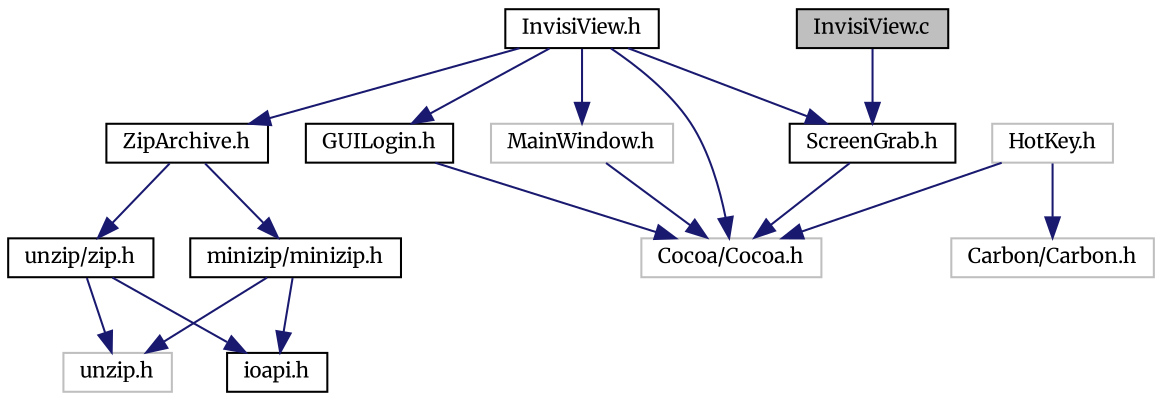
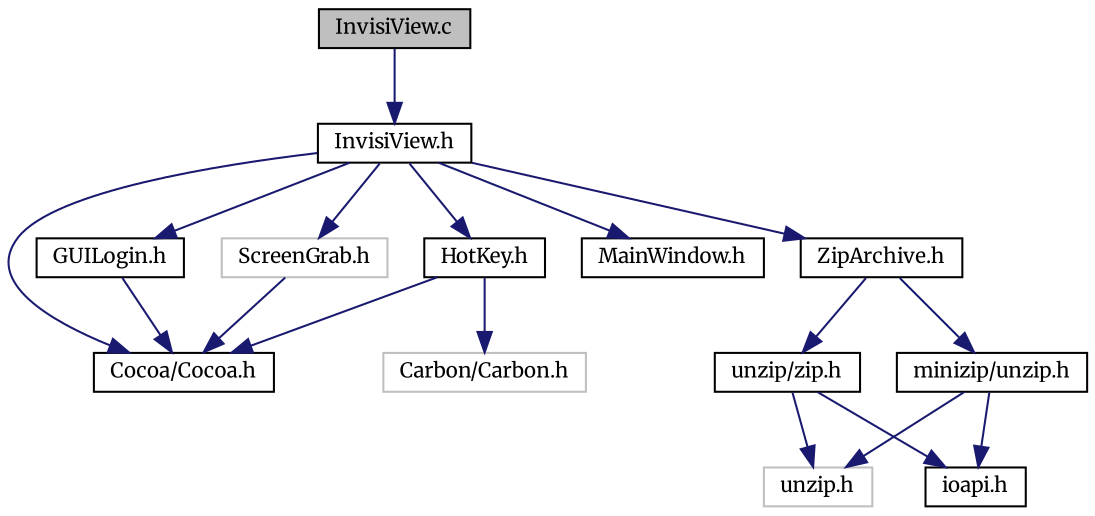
  digraph {
    fontname=Merriweather
    node [color=black fillcolor=white fontname=Merriweather fontsize=10 shape=record style=filled]
    edge [color=midnightblue fontname=Merriweather fontsize=10 labelfontname="FreeSans.ttf" labelfontsize=10 style=solid]
    n1 [fillcolor=grey75 fontcolor=black height=0.2 label="InvisiView.c" width=0.4]
    n2 [height=0.2 label="InvisiView.h" width=0.4]
    n3 [height=0.2 label="GUILogin.h" width=0.4]
-   n4 [color=grey75 height=0.2 label="Cocoa/Cocoa.h" width=0.4]
-   n5 [color=grey75 height=0.2 label="MainWindow.h" width=0.4]
-   n6 [color=grey75 height=0.2 label="HotKey.h" width=0.4]
-   n7 [height=0.2 label="ScreenGrab.h" width=0.4]
+   n4 [height=0.2 label="Cocoa/Cocoa.h" width=0.4]
+   n5 [height=0.2 label="MainWindow.h" width=0.4]
+   n6 [height=0.2 label="HotKey.h" width=0.4]
+   n7 [color=grey75 height=0.2 label="ScreenGrab.h" width=0.4]
    n8 [height=0.2 label="ZipArchive.h" width=0.4]
    n9 [color=grey75 height=0.2 label="Carbon/Carbon.h" width=0.4]
    n10 [height=0.2 label="unzip/zip.h" width=0.4]
-   n11 [height=0.2 label="minizip/minizip.h" width=0.4]
+   n11 [height=0.2 label="minizip/unzip.h" width=0.4]
    n12 [color=grey75 height=0.2 label="unzip.h" width=0.4]
    n13 [height=0.2 label="ioapi.h" width=0.4]
-   n1 -> n7
+   n1 -> n2
    n2 -> n3
    n2 -> n4
    n2 -> n5
+   n2 -> n6
    n2 -> n7
    n2 -> n8
    n3 -> n4
-   n5 -> n4
    n6 -> n4
    n6 -> n9
    n7 -> n4
    n8 -> n10
    n8 -> n11
    n10 -> n12
    n10 -> n13
    n11 -> n12
    n11 -> n13
  }
